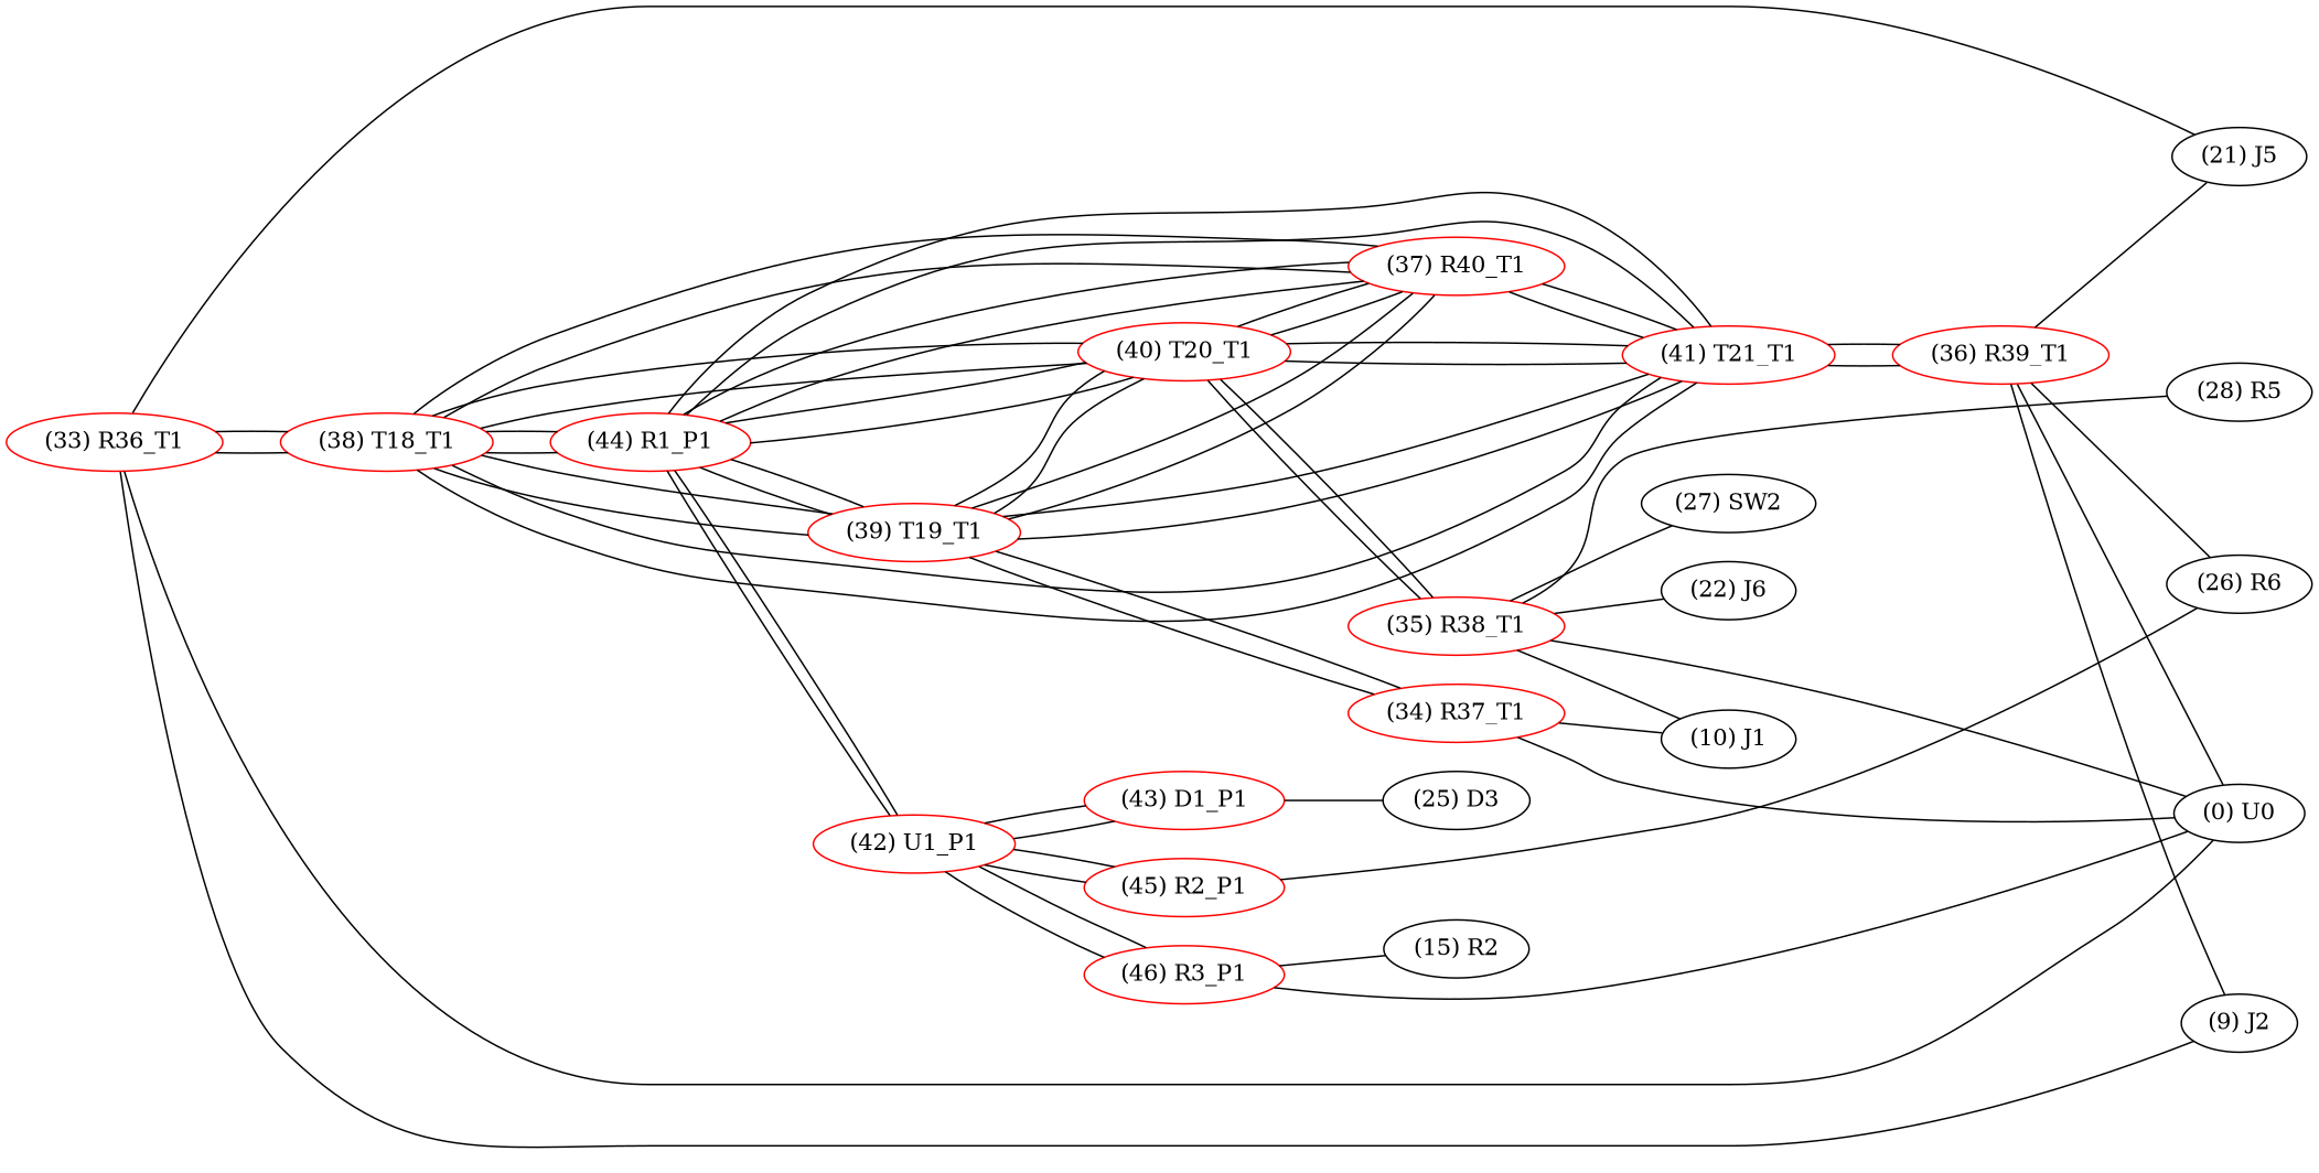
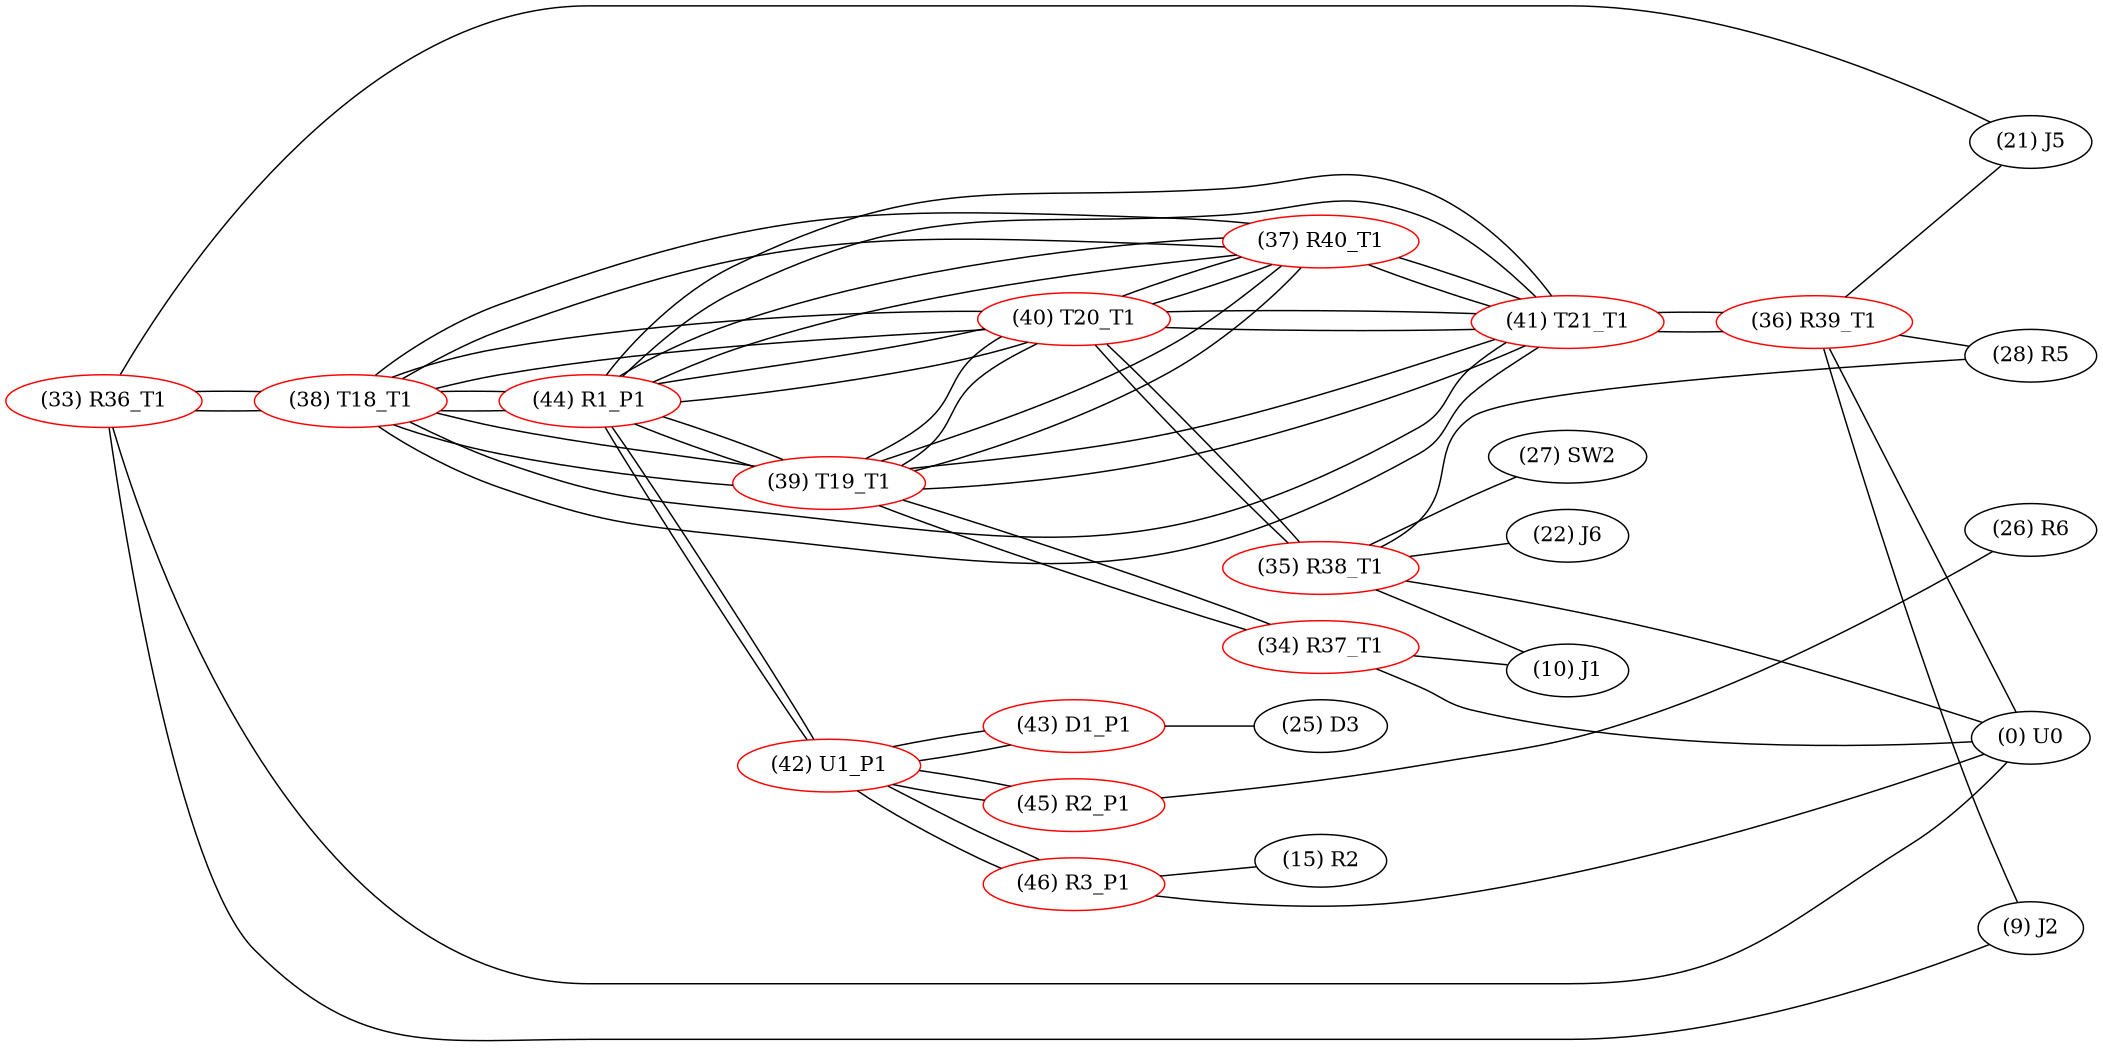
  graph {
    rankdir=LR
    node [color=red]
    n1 [label="(33) R36_T1"]
    n2 [label="(21) J5" color=""]
    n3 [label="(0) U0" color=""]
    n4 [label="(9) J2" color=""]
    n5 [label="(38) T18_T1"]
    n6 [label="(39) T19_T1"]
    n7 [label="(40) T20_T1"]
    n8 [label="(41) T21_T1"]
    n9 [label="(37) R40_T1"]
    n10 [label="(44) R1_P1"]
    n11 [label="(34) R37_T1"]
    n12 [label="(35) R38_T1"]
    n13 [label="(36) R39_T1"]
    n14 [label="(42) U1_P1"]
    n15 [label="(10) J1" color=""]
    n16 [label="(22) J6" color=""]
    n17 [label="(28) R5" color=""]
    n18 [label="(27) SW2" color=""]
    n19 [label="(26) R6" color=""]
    n20 [label="(43) D1_P1"]
    n21 [label="(45) R2_P1"]
    n22 [label="(46) R3_P1"]
    n23 [label="(25) D3" color=""]
    n24 [label="(15) R2" color=""]
    n1 -- n2
    n1 -- n3
    n1 -- n4
    n1 -- n5
    n5 -- n1
    n5 -- n6
    n5 -- n7
    n5 -- n8
    n5 -- n9
    n5 -- n10
    n6 -- n5
    n6 -- n7
    n6 -- n8
    n6 -- n9
    n6 -- n10
    n6 -- n11
    n7 -- n5
    n7 -- n6
    n7 -- n8
    n7 -- n9
    n7 -- n10
    n7 -- n12
    n8 -- n5
    n8 -- n6
    n8 -- n7
    n8 -- n9
    n8 -- n10
    n8 -- n13
    n9 -- n5
    n9 -- n6
    n9 -- n7
    n9 -- n8
    n9 -- n10
    n10 -- n5
    n10 -- n6
    n10 -- n7
    n10 -- n8
    n10 -- n9
    n10 -- n14
    n11 -- n3
    n11 -- n6
    n11 -- n15
    n12 -- n3
    n12 -- n7
    n12 -- n15
    n12 -- n16
    n12 -- n17
    n12 -- n18
    n13 -- n2
    n13 -- n3
    n13 -- n4
    n13 -- n8
-   n13 -- n19
+   n13 -- n17
    n14 -- n10
    n14 -- n20
    n14 -- n21
    n14 -- n22
    n20 -- n14
    n20 -- n23
    n21 -- n14
    n21 -- n19
    n22 -- n3
    n22 -- n14
    n22 -- n24
  }
